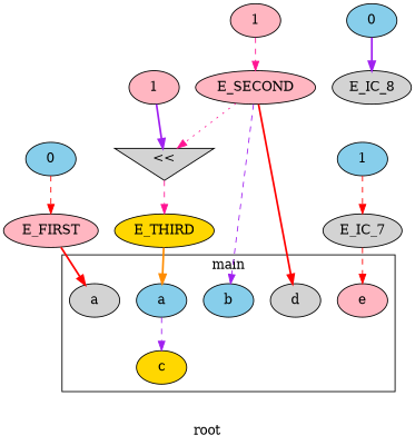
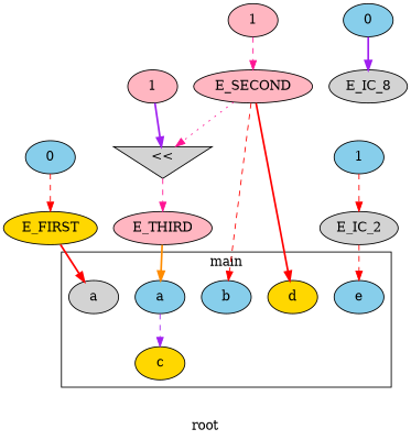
  digraph {
    label=root
    rankdir=TB
    node [fillcolor=lightpink style=filled startinglines=2]
    edge [color=red style=dashed]
    n1 [fillcolor=lightgrey label=a startingline=22 startinglines=""]
    n2 [fillcolor=skyblue label=b startingline=23 startinglines=""]
    n3 [fillcolor=skyblue label=a startingline=24 startinglines=""]
    n4 [fillcolor=gold label=c startingline=26 startinglines=""]
-   n5 [fillcolor=lightgrey label=d startingline=27 startinglines=""]
-   n6 [label=e startingline=29 startinglines=""]
+   n5 [fillcolor=gold label=d startingline=27 startinglines=""]
+   n6 [fillcolor=skyblue label=e startingline=29 startinglines=""]
    n7 [fillcolor=skyblue label=0]
-   n8 [label=E_FIRST]
+   n8 [fillcolor=gold label=E_FIRST]
    n9 [label=1]
    n10 [label=E_SECOND]
    n11 [fillcolor=lightgrey label="<<" shape=invtriangle]
-   n12 [fillcolor=gold label=E_THIRD]
+   n12 [label=E_THIRD]
    n13 [label=1]
    n14 [fillcolor=skyblue label=0 startinglines=9]
    n15 [fillcolor=lightgrey label=E_IC_8 startinglines=9]
    n16 [fillcolor=skyblue label=1 startinglines=9]
-   n17 [fillcolor=lightgrey label=E_IC_7 startinglines=9]
+   n17 [fillcolor=lightgrey label=E_IC_2 startinglines=9]
    subgraph cluster_1 {
      label=main
      parent=G
      startinglines="9_20_20"
      n1
      n2
      n3
      n4
      n5
      n6
    }
    n3 -> n4 [color=purple]
    n7 -> n8
    n8 -> n1 [style=bold]
    n9 -> n10 [color=deeppink]
-   n10 -> n2 [color=purple]
+   n10 -> n2
    n10 -> n5 [style=bold]
    n10 -> n11 [color=deeppink style=dotted]
    n11 -> n12 [color=deeppink]
    n12 -> n3 [color=darkorange style=bold]
    n13 -> n11 [color=purple style=bold]
    n14 -> n15 [color=purple style=bold]
    n16 -> n17
    n17 -> n6
  }
